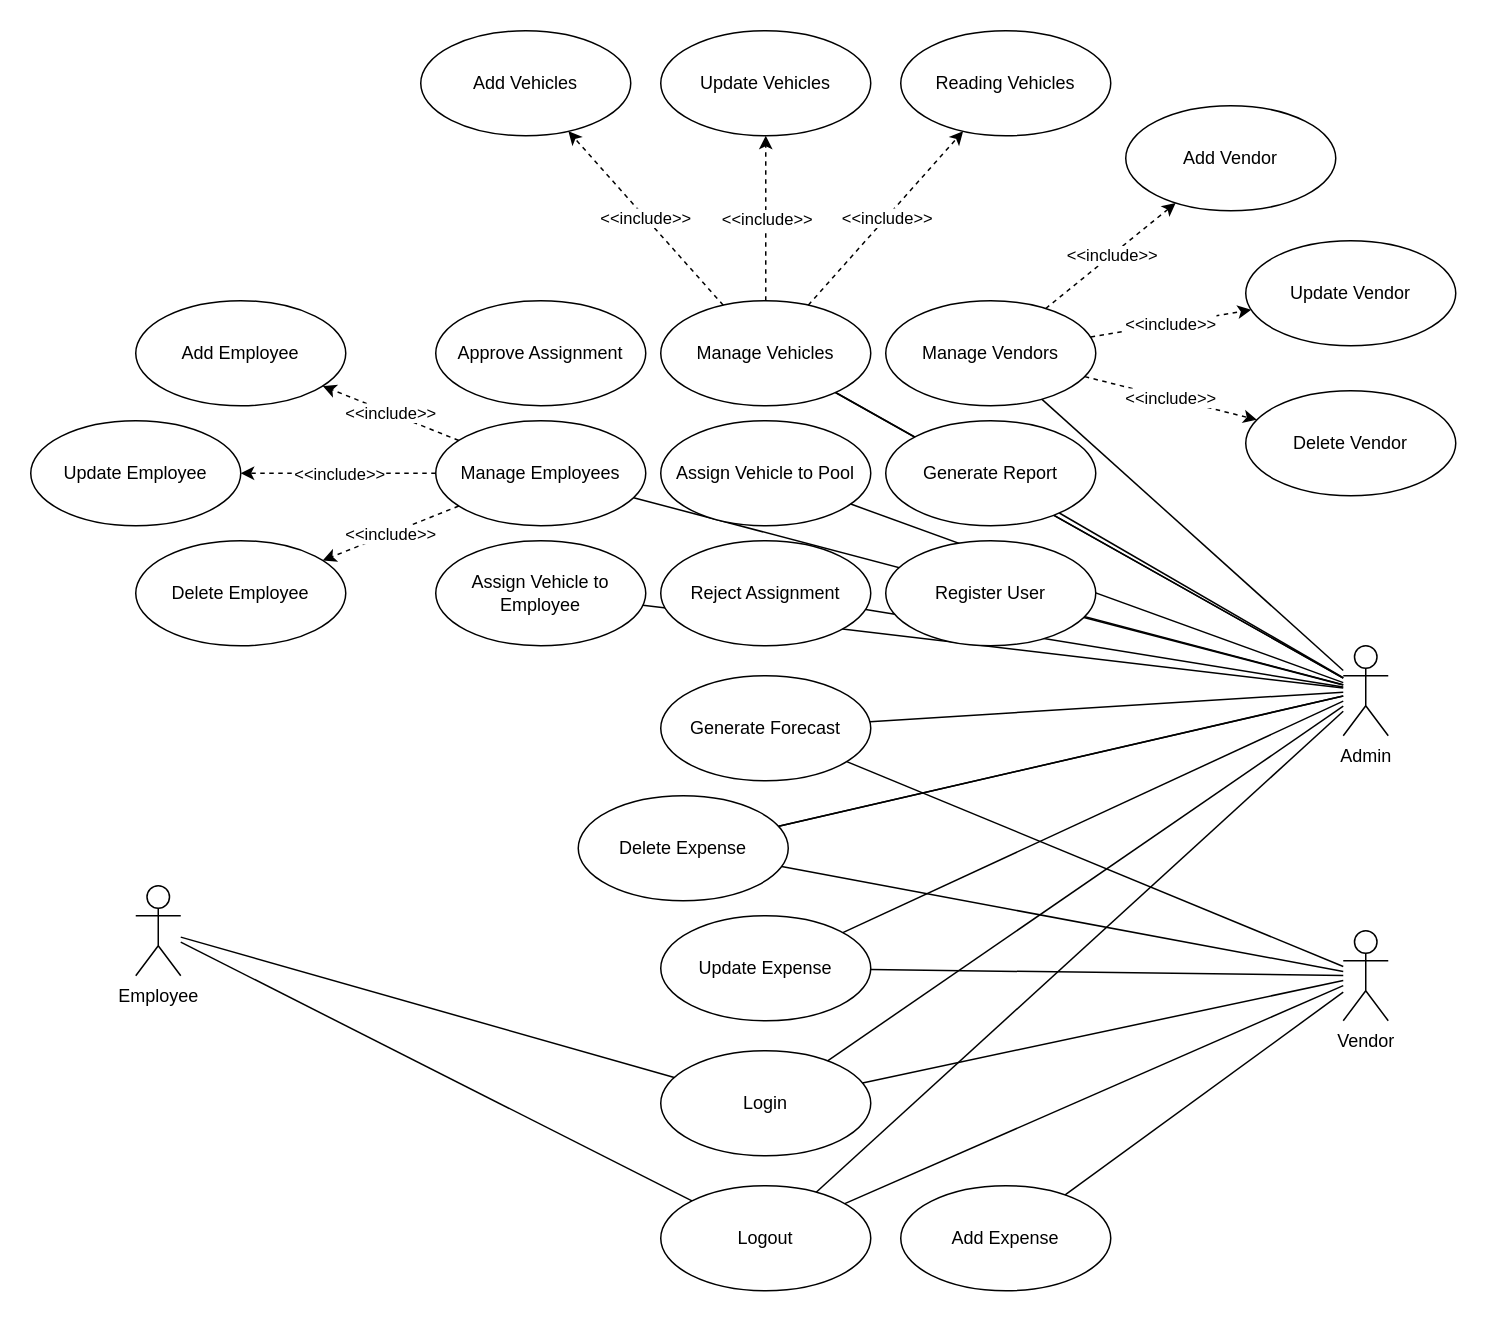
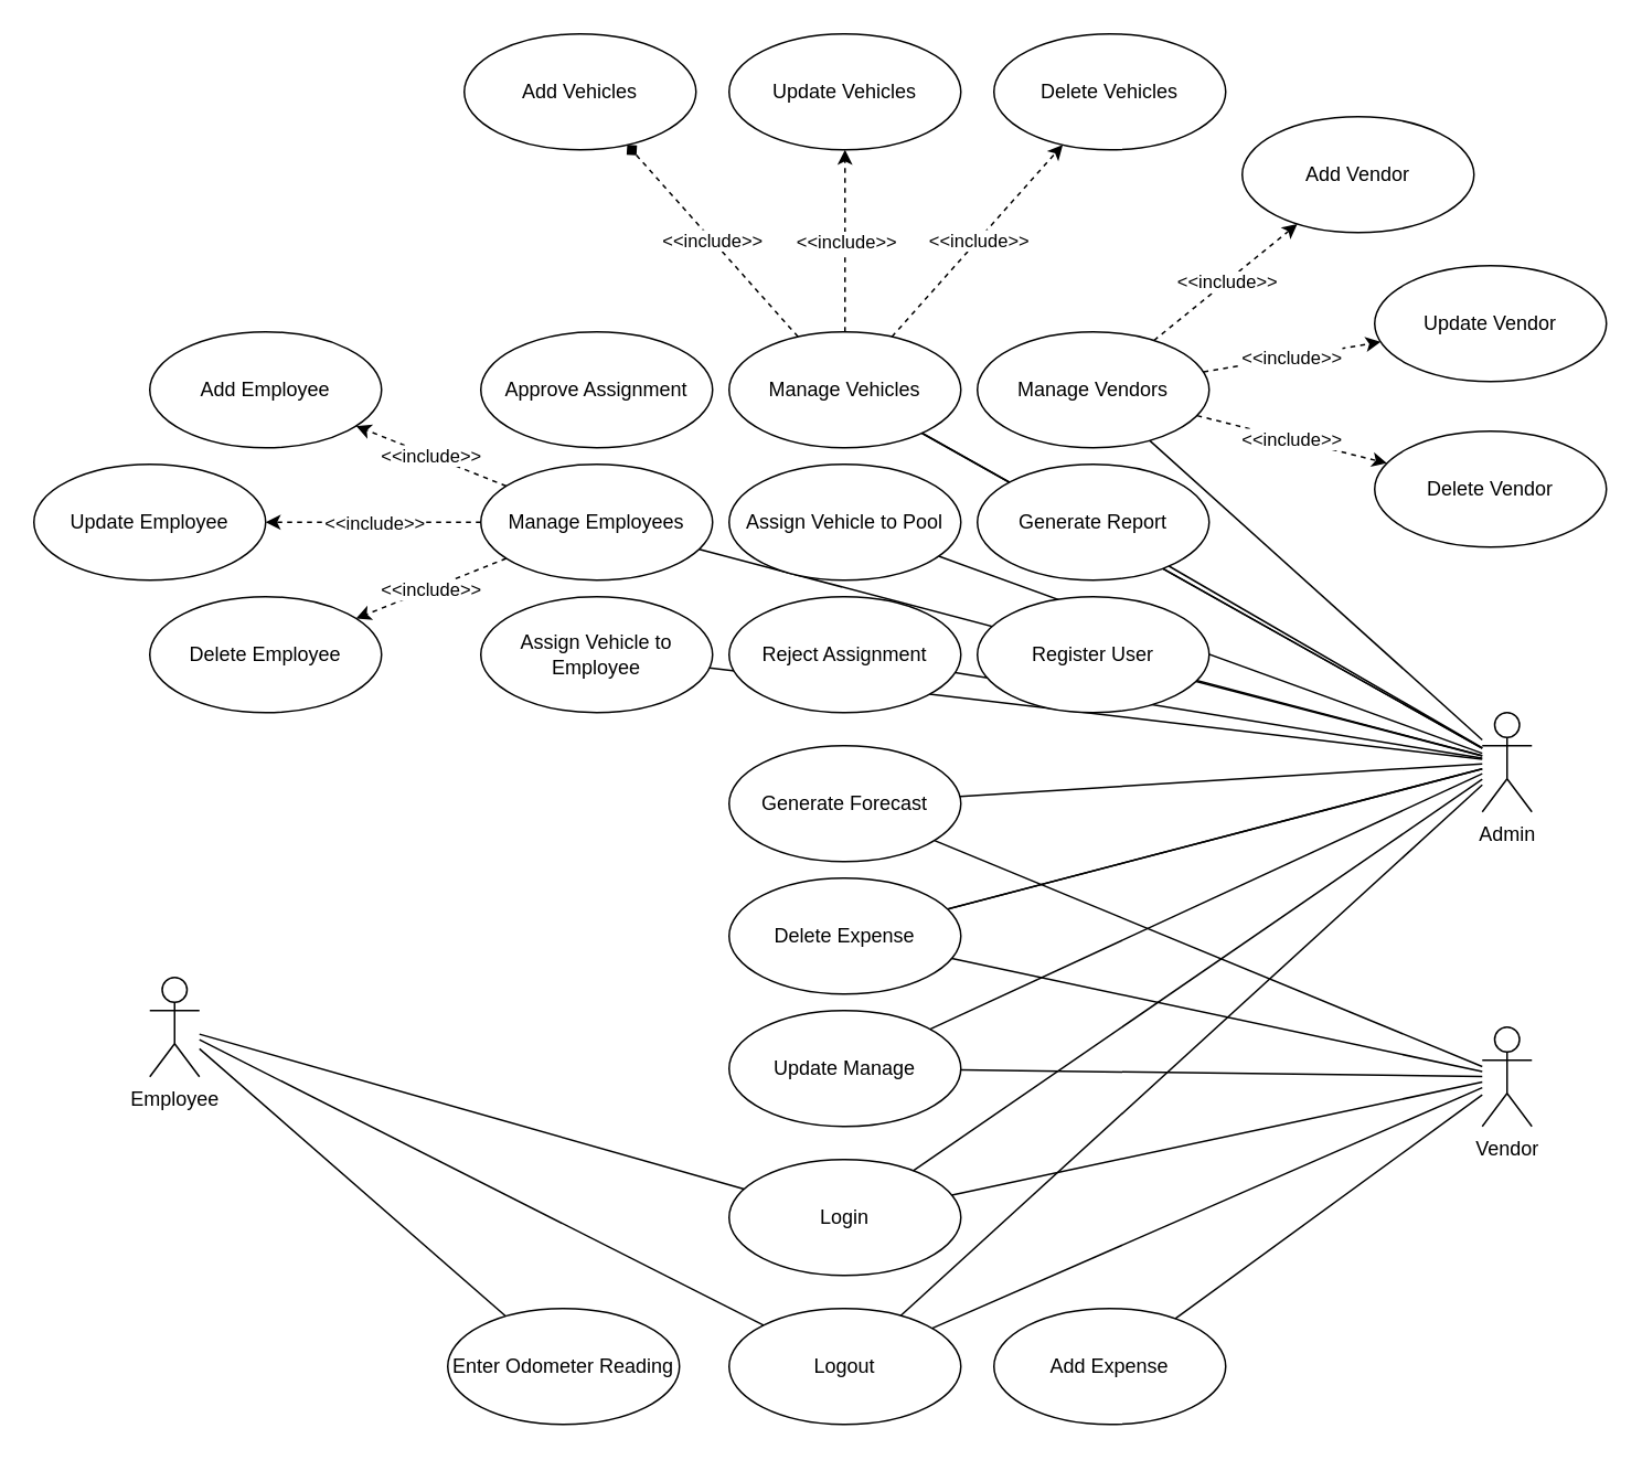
  <mxCell id="0" />
  <mxCell id="1" parent="0" />
  <mxCell id="2" value="Admin&lt;div&gt;&lt;br&gt;&lt;/div&gt;" style="shape=umlActor;verticalLabelPosition=bottom;verticalAlign=top;html=1;outlineConnect=0;" vertex="1" parent="1"><mxGeometry x="895" y="430" width="30" height="60" as="geometry" /></mxCell>
  <mxCell id="3" value="Employee" style="shape=umlActor;verticalLabelPosition=bottom;verticalAlign=top;html=1;outlineConnect=0;" vertex="1" parent="1"><mxGeometry x="90" y="590" width="30" height="60" as="geometry" /></mxCell>
  <mxCell id="4" value="Vendor&lt;div&gt;&lt;br&gt;&lt;/div&gt;" style="shape=umlActor;verticalLabelPosition=bottom;verticalAlign=top;html=1;outlineConnect=0;" vertex="1" parent="1"><mxGeometry x="895" y="620" width="30" height="60" as="geometry" /></mxCell>
  <mxCell id="5" value="Login" style="ellipse;whiteSpace=wrap;html=1;" vertex="1" parent="1"><mxGeometry x="440" y="700" width="140" height="70" as="geometry" /></mxCell>
  <mxCell id="6" value="Logout" style="ellipse;whiteSpace=wrap;html=1;" vertex="1" parent="1"><mxGeometry x="440" y="790" width="140" height="70" as="geometry" /></mxCell>
  <mxCell id="7" value="Add Vehicles" style="ellipse;whiteSpace=wrap;html=1;" vertex="1" parent="1"><mxGeometry x="280" y="20" width="140" height="70" as="geometry" /></mxCell>
  <mxCell id="8" value="Update Vehicles" style="ellipse;whiteSpace=wrap;html=1;" vertex="1" parent="1"><mxGeometry x="440" y="20" width="140" height="70" as="geometry" /></mxCell>
- <mxCell id="9" value="Reading Vehicles" style="ellipse;whiteSpace=wrap;html=1;" vertex="1" parent="1"><mxGeometry x="600" y="20" width="140" height="70" as="geometry" /></mxCell>
+ <mxCell id="9" value="Delete Vehicles" style="ellipse;whiteSpace=wrap;html=1;" vertex="1" parent="1"><mxGeometry x="600" y="20" width="140" height="70" as="geometry" /></mxCell>
  <mxCell id="10" value="Assign Vehicle to Employee" style="ellipse;whiteSpace=wrap;html=1;" vertex="1" parent="1"><mxGeometry x="290" y="360" width="140" height="70" as="geometry" /></mxCell>
  <mxCell id="11" value="Approve Assignment" style="ellipse;whiteSpace=wrap;html=1;" vertex="1" parent="1"><mxGeometry x="290" y="200" width="140" height="70" as="geometry" /></mxCell>
+ <mxCell id="12" value="Enter Odometer Reading" style="ellipse;whiteSpace=wrap;html=1;" vertex="1" parent="1"><mxGeometry x="270" y="790" width="140" height="70" as="geometry" /></mxCell>
  <mxCell id="13" value="Add Expense" style="ellipse;whiteSpace=wrap;html=1;" vertex="1" parent="1"><mxGeometry x="600" y="790" width="140" height="70" as="geometry" /></mxCell>
- <mxCell id="14" value="Update Expense" style="ellipse;whiteSpace=wrap;html=1;" vertex="1" parent="1"><mxGeometry x="440" y="610" width="140" height="70" as="geometry" /></mxCell>
+ <mxCell id="14" value="Update Manage" style="ellipse;whiteSpace=wrap;html=1;" vertex="1" parent="1"><mxGeometry x="440" y="610" width="140" height="70" as="geometry" /></mxCell>
  <mxCell id="15" value="Generate Forecast" style="ellipse;whiteSpace=wrap;html=1;" vertex="1" parent="1"><mxGeometry x="440" y="450" width="140" height="70" as="geometry" /></mxCell>
  <mxCell id="16" value="Manage Employees" style="ellipse;whiteSpace=wrap;html=1;" vertex="1" parent="1"><mxGeometry x="290" y="280" width="140" height="70" as="geometry" /></mxCell>
  <mxCell id="17" value="" style="endArrow=none;html=1;rounded=0;" edge="1" parent="1" source="5" target="2"><mxGeometry width="50" height="50" relative="1" as="geometry"><mxPoint x="450" y="480" as="sourcePoint" /><mxPoint x="500" y="430" as="targetPoint" /></mxGeometry></mxCell>
  <mxCell id="18" value="" style="endArrow=none;html=1;rounded=0;" edge="1" parent="1" source="2" target="6"><mxGeometry width="50" height="50" relative="1" as="geometry"><mxPoint x="610" y="520" as="sourcePoint" /><mxPoint x="660" y="470" as="targetPoint" /></mxGeometry></mxCell>
  <mxCell id="19" value="" style="endArrow=none;html=1;rounded=0;" edge="1" parent="1" source="2" target="42"><mxGeometry width="50" height="50" relative="1" as="geometry"><mxPoint x="590" y="440" as="sourcePoint" /><mxPoint x="640" y="390" as="targetPoint" /></mxGeometry></mxCell>
  <mxCell id="20" value="" style="endArrow=none;html=1;rounded=0;" edge="1" parent="1" source="2" target="71"><mxGeometry width="50" height="50" relative="1" as="geometry"><mxPoint x="670" y="810" as="sourcePoint" /><mxPoint x="720" y="760" as="targetPoint" /></mxGeometry></mxCell>
  <mxCell id="21" value="" style="endArrow=none;html=1;rounded=0;" edge="1" parent="1" source="2" target="49"><mxGeometry width="50" height="50" relative="1" as="geometry"><mxPoint x="420" y="960" as="sourcePoint" /><mxPoint x="470" y="910" as="targetPoint" /></mxGeometry></mxCell>
  <mxCell id="22" value="" style="endArrow=none;html=1;rounded=0;" edge="1" parent="1" source="2" target="10"><mxGeometry width="50" height="50" relative="1" as="geometry"><mxPoint x="600" y="980" as="sourcePoint" /><mxPoint x="650" y="930" as="targetPoint" /></mxGeometry></mxCell>
  <mxCell id="23" value="" style="endArrow=none;html=1;rounded=0;" edge="1" parent="1" source="40" target="2"><mxGeometry width="50" height="50" relative="1" as="geometry"><mxPoint x="470" y="880" as="sourcePoint" /><mxPoint x="520" y="830" as="targetPoint" /></mxGeometry></mxCell>
  <mxCell id="24" value="" style="endArrow=none;html=1;rounded=0;" edge="1" parent="1" source="2" target="52"><mxGeometry width="50" height="50" relative="1" as="geometry"><mxPoint x="650" y="910" as="sourcePoint" /><mxPoint x="700" y="860" as="targetPoint" /></mxGeometry></mxCell>
  <mxCell id="25" value="" style="endArrow=none;html=1;rounded=0;" edge="1" parent="1" source="2" target="50"><mxGeometry width="50" height="50" relative="1" as="geometry"><mxPoint x="720" y="360" as="sourcePoint" /><mxPoint x="770" y="310" as="targetPoint" /></mxGeometry></mxCell>
  <mxCell id="26" value="" style="endArrow=none;html=1;rounded=0;" edge="1" parent="1" source="2" target="15"><mxGeometry width="50" height="50" relative="1" as="geometry"><mxPoint x="650" y="370" as="sourcePoint" /><mxPoint x="700" y="320" as="targetPoint" /></mxGeometry></mxCell>
  <mxCell id="27" value="" style="endArrow=none;html=1;rounded=0;" edge="1" parent="1" source="2" target="16"><mxGeometry width="50" height="50" relative="1" as="geometry"><mxPoint x="1020" y="330" as="sourcePoint" /><mxPoint x="1070" y="280" as="targetPoint" /></mxGeometry></mxCell>
  <mxCell id="28" value="" style="endArrow=none;html=1;rounded=0;" edge="1" parent="1" source="2" target="51"><mxGeometry width="50" height="50" relative="1" as="geometry"><mxPoint x="1100" y="340" as="sourcePoint" /><mxPoint x="1150" as="targetPoint" y="290" /></mxGeometry></mxCell>
  <mxCell id="29" value="" style="endArrow=none;html=1;rounded=0;" edge="1" parent="1" source="2" target="14"><mxGeometry width="50" height="50" relative="1" as="geometry"><mxPoint x="370" y="300" as="sourcePoint" /><mxPoint x="420" y="250" as="targetPoint" /></mxGeometry></mxCell>
  <mxCell id="30" value="" style="endArrow=none;html=1;rounded=0;" edge="1" parent="1" source="2" target="40"><mxGeometry width="50" height="50" relative="1" as="geometry"><mxPoint x="60" y="440" as="sourcePoint" /><mxPoint x="110" y="390" as="targetPoint" /></mxGeometry></mxCell>
  <mxCell id="31" value="" style="endArrow=none;html=1;rounded=0;" edge="1" parent="1" source="3" target="6"><mxGeometry width="50" height="50" relative="1" as="geometry"><mxPoint x="330" y="890" as="sourcePoint" /><mxPoint x="380" y="840" as="targetPoint" /></mxGeometry></mxCell>
  <mxCell id="32" value="" style="endArrow=none;html=1;rounded=0;" edge="1" parent="1" source="5" target="3"><mxGeometry width="50" height="50" relative="1" as="geometry"><mxPoint x="440" y="910" as="sourcePoint" /><mxPoint x="490" y="860" as="targetPoint" /></mxGeometry></mxCell>
+ <mxCell id="33" value="" style="endArrow=none;html=1;rounded=0;" edge="1" parent="1" source="12" target="3"><mxGeometry width="50" height="50" relative="1" as="geometry"><mxPoint x="480" y="920" as="sourcePoint" /><mxPoint x="530" y="870" as="targetPoint" /></mxGeometry></mxCell>
  <mxCell id="34" value="" style="endArrow=none;html=1;rounded=0;" edge="1" parent="1" source="4" target="6"><mxGeometry width="50" height="50" relative="1" as="geometry"><mxPoint x="810" y="980" as="sourcePoint" /><mxPoint x="860" y="930" as="targetPoint" /></mxGeometry></mxCell>
  <mxCell id="35" value="" style="endArrow=none;html=1;rounded=0;" edge="1" parent="1" source="5" target="4"><mxGeometry width="50" height="50" relative="1" as="geometry"><mxPoint x="490" y="940" as="sourcePoint" /><mxPoint x="540" y="890" as="targetPoint" /></mxGeometry></mxCell>
  <mxCell id="36" value="" style="endArrow=none;html=1;rounded=0;" edge="1" parent="1" source="4" target="15"><mxGeometry width="50" height="50" relative="1" as="geometry"><mxPoint x="830" y="1020" as="sourcePoint" /><mxPoint x="880" y="970" as="targetPoint" /></mxGeometry></mxCell>
  <mxCell id="37" value="" style="endArrow=none;html=1;rounded=0;" edge="1" parent="1" source="40" target="4"><mxGeometry width="50" height="50" relative="1" as="geometry"><mxPoint x="130" y="250" as="sourcePoint" /><mxPoint x="180" y="200" as="targetPoint" /></mxGeometry></mxCell>
  <mxCell id="38" value="" style="endArrow=none;html=1;rounded=0;" edge="1" parent="1" source="4" target="14"><mxGeometry width="50" height="50" relative="1" as="geometry"><mxPoint x="60" y="250" as="sourcePoint" /><mxPoint x="110" y="200" as="targetPoint" /></mxGeometry></mxCell>
  <mxCell id="39" value="" style="endArrow=none;html=1;rounded=0;" edge="1" parent="1" source="4" target="13"><mxGeometry width="50" height="50" relative="1" as="geometry"><mxPoint x="50" y="810" as="sourcePoint" /><mxPoint x="100" y="760" as="targetPoint" /></mxGeometry></mxCell>
- <mxCell id="40" value="Delete Expense" style="ellipse;whiteSpace=wrap;html=1;" vertex="1" parent="1"><mxGeometry x="385" y="530" width="140" height="70" as="geometry" /></mxCell>
+ <mxCell id="40" value="Delete Expense" style="ellipse;whiteSpace=wrap;html=1;" vertex="1" parent="1"><mxGeometry x="440" y="530" width="140" height="70" as="geometry" /></mxCell>
  <mxCell id="41" value="" style="endArrow=none;html=1;rounded=0;" edge="1" parent="1" source="2" target="42"><mxGeometry width="50" height="50" relative="1" as="geometry"><mxPoint x="1070" y="455" as="sourcePoint" /><mxPoint x="250" y="203" as="targetPoint" /></mxGeometry></mxCell>
  <mxCell id="42" value="Manage Vehicles" style="ellipse;whiteSpace=wrap;html=1;" vertex="1" parent="1"><mxGeometry x="440" y="200" width="140" height="70" as="geometry" /></mxCell>
- <mxCell id="43" value="" style="endArrow=classic;html=1;rounded=0;dashed=1;" edge="1" parent="1" source="42" target="7"><mxGeometry relative="1" as="geometry"><mxPoint x="680" y="0" as="sourcePoint" /><mxPoint x="1000" y="-10" as="targetPoint" /></mxGeometry></mxCell>
+ <mxCell id="43" value="" style="endArrow=diamond;html=1;rounded=0;dashed=1;" edge="1" parent="1" source="42" target="7"><mxGeometry relative="1" as="geometry"><mxPoint x="680" y="0" as="sourcePoint" /><mxPoint x="1000" y="-10" as="targetPoint" /></mxGeometry></mxCell>
  <mxCell id="44" value="&amp;lt;&amp;lt;include&amp;gt;&amp;gt;" style="edgeLabel;resizable=0;html=1;;align=center;verticalAlign=middle;" connectable="0" vertex="1" parent="43"><mxGeometry relative="1" as="geometry" /></mxCell>
  <mxCell id="45" value="" style="endArrow=classic;html=1;rounded=0;dashed=1;" edge="1" parent="1" source="42" target="8"><mxGeometry relative="1" as="geometry"><mxPoint x="690" y="10" as="sourcePoint" /><mxPoint x="1010" y="0" as="targetPoint" /></mxGeometry></mxCell>
  <mxCell id="46" value="&amp;lt;&amp;lt;include&amp;gt;&amp;gt;" style="edgeLabel;resizable=0;html=1;;align=center;verticalAlign=middle;" connectable="0" vertex="1" parent="45"><mxGeometry relative="1" as="geometry" /></mxCell>
  <mxCell id="47" value="" style="endArrow=classic;html=1;rounded=0;dashed=1;" edge="1" parent="1" source="42" target="9"><mxGeometry relative="1" as="geometry"><mxPoint x="700" y="20" as="sourcePoint" /><mxPoint x="1020" y="10" as="targetPoint" /></mxGeometry></mxCell>
  <mxCell id="48" value="&amp;lt;&amp;lt;include&amp;gt;&amp;gt;" style="edgeLabel;resizable=0;html=1;;align=center;verticalAlign=middle;" connectable="0" vertex="1" parent="47"><mxGeometry relative="1" as="geometry" /></mxCell>
  <mxCell id="49" value="Assign Vehicle to Pool" style="ellipse;whiteSpace=wrap;html=1;" vertex="1" parent="1"><mxGeometry x="440" y="280" width="140" height="70" as="geometry" /></mxCell>
  <mxCell id="50" value="Generate Report" style="ellipse;whiteSpace=wrap;html=1;" vertex="1" parent="1"><mxGeometry x="590" y="280" width="140" height="70" as="geometry" /></mxCell>
  <mxCell id="51" value="Manage Vendors" style="ellipse;whiteSpace=wrap;html=1;" vertex="1" parent="1"><mxGeometry x="590" y="200" width="140" height="70" as="geometry" /></mxCell>
  <mxCell id="52" value="Reject Assignment" style="ellipse;whiteSpace=wrap;html=1;" vertex="1" parent="1"><mxGeometry x="440" y="360" width="140" height="70" as="geometry" /></mxCell>
  <mxCell id="53" value="Add Employee" style="ellipse;whiteSpace=wrap;html=1;" vertex="1" parent="1"><mxGeometry x="90" y="200" width="140" height="70" as="geometry" /></mxCell>
  <mxCell id="54" value="Update Employee" style="ellipse;whiteSpace=wrap;html=1;" vertex="1" parent="1"><mxGeometry x="20" y="280" width="140" height="70" as="geometry" /></mxCell>
  <mxCell id="55" value="Delete Employee" style="ellipse;whiteSpace=wrap;html=1;" vertex="1" parent="1"><mxGeometry x="90" y="360" width="140" height="70" as="geometry" /></mxCell>
  <mxCell id="56" value="" style="endArrow=classic;html=1;rounded=0;dashed=1;" edge="1" parent="1" source="16" target="55"><mxGeometry relative="1" as="geometry"><mxPoint x="224" y="196" as="sourcePoint" /><mxPoint x="120" y="80" as="targetPoint" /></mxGeometry></mxCell>
  <mxCell id="57" value="&amp;lt;&amp;lt;include&amp;gt;&amp;gt;" style="edgeLabel;resizable=0;html=1;;align=center;verticalAlign=middle;" connectable="0" vertex="1" parent="56"><mxGeometry relative="1" as="geometry" /></mxCell>
  <mxCell id="58" value="" style="endArrow=classic;html=1;rounded=0;dashed=1;" edge="1" parent="1" source="16" target="54"><mxGeometry relative="1" as="geometry"><mxPoint x="234" y="206" as="sourcePoint" /><mxPoint x="130" y="90" as="targetPoint" /></mxGeometry></mxCell>
  <mxCell id="59" value="&amp;lt;&amp;lt;include&amp;gt;&amp;gt;" style="edgeLabel;resizable=0;html=1;;align=center;verticalAlign=middle;" connectable="0" vertex="1" parent="58"><mxGeometry relative="1" as="geometry" /></mxCell>
  <mxCell id="60" value="" style="endArrow=classic;html=1;rounded=0;dashed=1;" edge="1" parent="1" source="16" target="53"><mxGeometry relative="1" as="geometry"><mxPoint x="244" y="216" as="sourcePoint" /><mxPoint x="140" y="100" as="targetPoint" /></mxGeometry></mxCell>
  <mxCell id="61" value="&amp;lt;&amp;lt;include&amp;gt;&amp;gt;" style="edgeLabel;resizable=0;html=1;;align=center;verticalAlign=middle;" connectable="0" vertex="1" parent="60"><mxGeometry relative="1" as="geometry" /></mxCell>
  <mxCell id="62" value="Add Vendor" style="ellipse;whiteSpace=wrap;html=1;" vertex="1" parent="1"><mxGeometry x="750" y="70" width="140" height="70" as="geometry" /></mxCell>
  <mxCell id="63" value="Update Vendor" style="ellipse;whiteSpace=wrap;html=1;" vertex="1" parent="1"><mxGeometry x="830" y="160" width="140" height="70" as="geometry" /></mxCell>
  <mxCell id="64" value="Delete Vendor" style="ellipse;whiteSpace=wrap;html=1;" vertex="1" parent="1"><mxGeometry x="830" y="260" width="140" height="70" as="geometry" /></mxCell>
  <mxCell id="65" value="" style="endArrow=classic;html=1;rounded=0;dashed=1;" edge="1" parent="1" source="51" target="62"><mxGeometry relative="1" as="geometry"><mxPoint x="932" y="-4" as="sourcePoint" /><mxPoint x="828" y="-120" as="targetPoint" /></mxGeometry></mxCell>
  <mxCell id="66" value="&amp;lt;&amp;lt;include&amp;gt;&amp;gt;" style="edgeLabel;resizable=0;html=1;;align=center;verticalAlign=middle;" connectable="0" vertex="1" parent="65"><mxGeometry relative="1" as="geometry" /></mxCell>
  <mxCell id="67" value="" style="endArrow=classic;html=1;rounded=0;dashed=1;" edge="1" parent="1" source="51" target="63"><mxGeometry relative="1" as="geometry"><mxPoint x="942" y="6" as="sourcePoint" /><mxPoint x="838" y="-110" as="targetPoint" /></mxGeometry></mxCell>
  <mxCell id="68" value="&amp;lt;&amp;lt;include&amp;gt;&amp;gt;" style="edgeLabel;resizable=0;html=1;;align=center;verticalAlign=middle;" connectable="0" vertex="1" parent="67"><mxGeometry relative="1" as="geometry" /></mxCell>
  <mxCell id="69" value="" style="endArrow=classic;html=1;rounded=0;dashed=1;" edge="1" parent="1" source="51" target="64"><mxGeometry relative="1" as="geometry"><mxPoint x="952" y="16" as="sourcePoint" /><mxPoint x="848" y="-100" as="targetPoint" /></mxGeometry></mxCell>
  <mxCell id="70" value="&amp;lt;&amp;lt;include&amp;gt;&amp;gt;" style="edgeLabel;resizable=0;html=1;;align=center;verticalAlign=middle;" connectable="0" vertex="1" parent="69"><mxGeometry relative="1" as="geometry" /></mxCell>
  <mxCell id="71" value="Register User" style="ellipse;whiteSpace=wrap;html=1;" vertex="1" parent="1"><mxGeometry x="590" y="360" width="140" height="70" as="geometry" /></mxCell>
